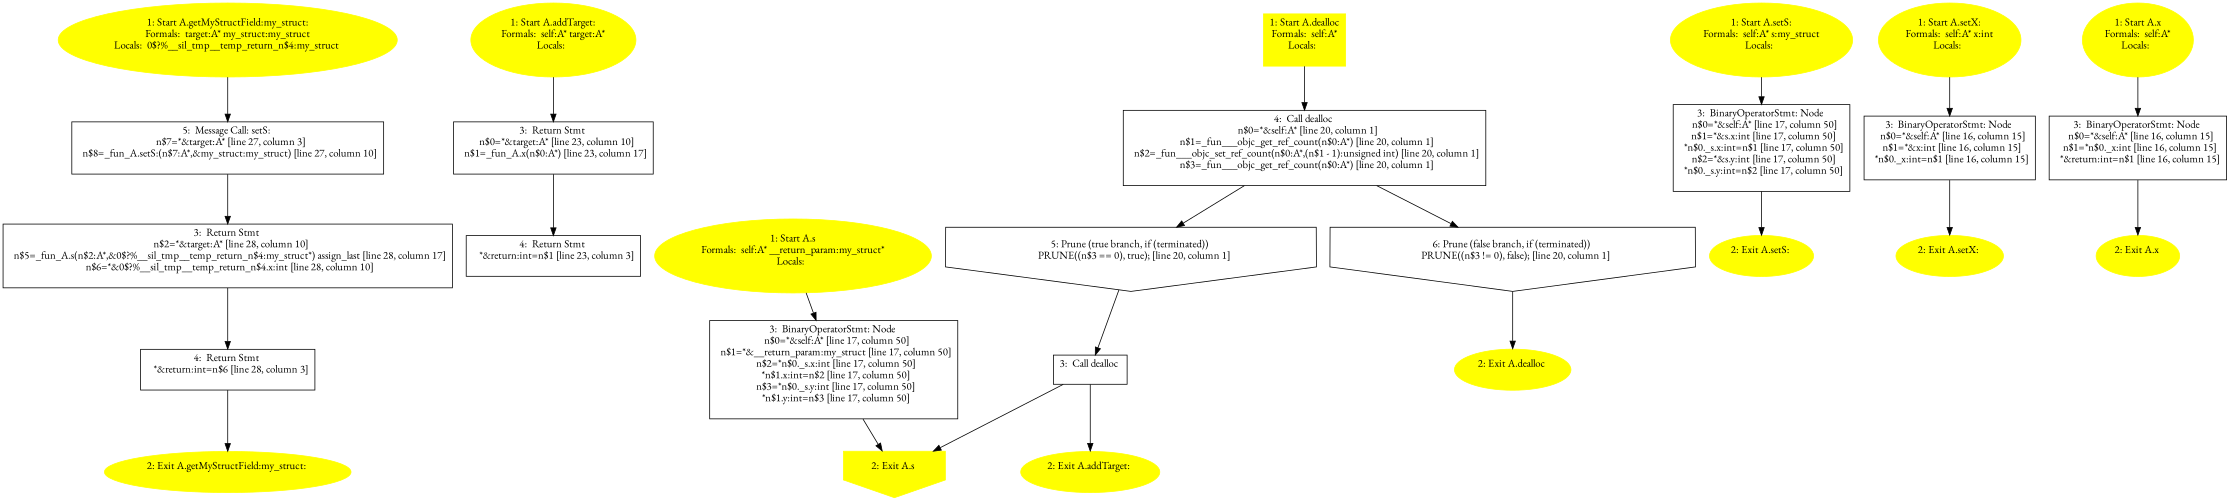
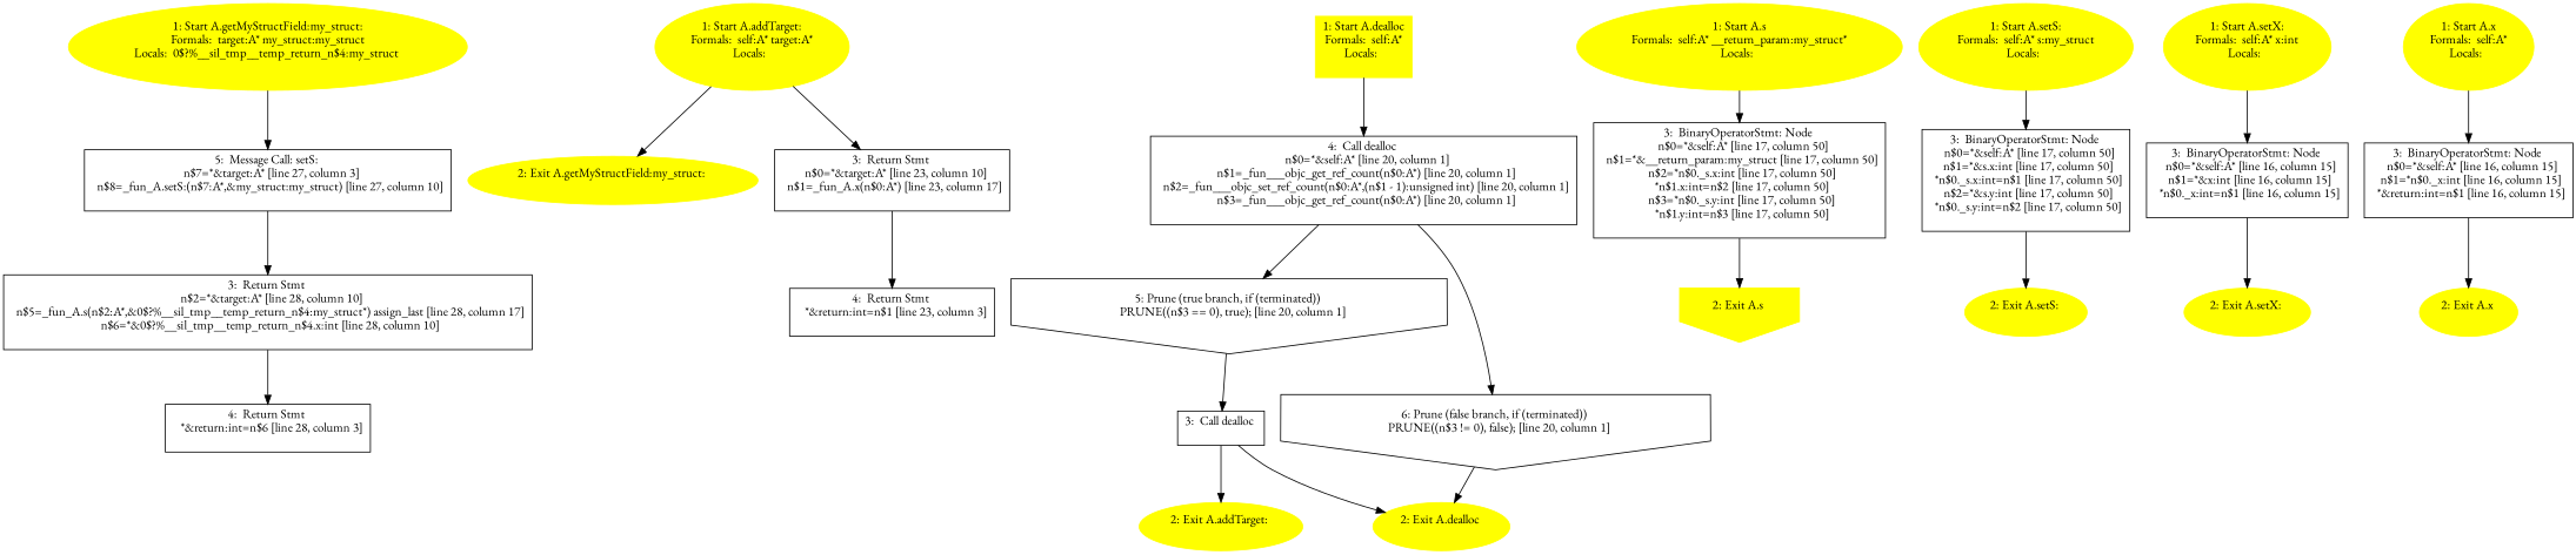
  digraph {
    fontname="EB Garamond"
    node [color=yellow fontname="EB Garamond" style=filled]
    edge [fontname="EB Garamond"]
    n1 [label="1: Start A.getMyStructField:my_struct:\nFormals:  target:A* my_struct:my_struct\nLocals:  0$?%__sil_tmp__temp_return_n$4:my_struct \n  "]
    n2 [label="5:  Message Call: setS: \n   n$7=*&target:A* [line 27, column 3]\n  n$8=_fun_A.setS:(n$7:A*,&my_struct:my_struct) [line 27, column 10]\n " shape=box color="" style=""]
    n3 [label="3:  Return Stmt \n   n$2=*&target:A* [line 28, column 10]\n  n$5=_fun_A.s(n$2:A*,&0$?%__sil_tmp__temp_return_n$4:my_struct*) assign_last [line 28, column 17]\n  n$6=*&0$?%__sil_tmp__temp_return_n$4.x:int [line 28, column 10]\n " shape=box color="" style=""]
    n4 [label="4:  Return Stmt \n   *&return:int=n$6 [line 28, column 3]\n " shape=box color="" style=""]
    n5 [label="2: Exit A.getMyStructField:my_struct: \n  "]
    n6 [label="1: Start A.addTarget:\nFormals:  self:A* target:A*\nLocals:  \n  "]
    n7 [label="3:  Return Stmt \n   n$0=*&target:A* [line 23, column 10]\n  n$1=_fun_A.x(n$0:A*) [line 23, column 17]\n " shape=box color="" style=""]
    n8 [label="4:  Return Stmt \n   *&return:int=n$1 [line 23, column 3]\n " shape=box color="" style=""]
    n9 [label="2: Exit A.addTarget: \n  "]
    n10 [label="1: Start A.dealloc\nFormals:  self:A*\nLocals:  \n  " shape=box]
    n11 [label="4:  Call dealloc \n   n$0=*&self:A* [line 20, column 1]\n  n$1=_fun___objc_get_ref_count(n$0:A*) [line 20, column 1]\n  n$2=_fun___objc_set_ref_count(n$0:A*,(n$1 - 1):unsigned int) [line 20, column 1]\n  n$3=_fun___objc_get_ref_count(n$0:A*) [line 20, column 1]\n " shape=box color="" style=""]
    n12 [label="5: Prune (true branch, if (terminated)) \n   PRUNE((n$3 == 0), true); [line 20, column 1]\n " shape=invhouse color="" style=""]
    n13 [label="6: Prune (false branch, if (terminated)) \n   PRUNE((n$3 != 0), false); [line 20, column 1]\n " shape=invhouse color="" style=""]
    n14 [label="3:  Call dealloc \n  " shape=box color="" style=""]
    n15 [label="2: Exit A.dealloc \n  "]
    n16 [label="1: Start A.s\nFormals:  self:A* __return_param:my_struct*\nLocals:  \n  "]
    n17 [label="3:  BinaryOperatorStmt: Node \n   n$0=*&self:A* [line 17, column 50]\n  n$1=*&__return_param:my_struct [line 17, column 50]\n  n$2=*n$0._s.x:int [line 17, column 50]\n  *n$1.x:int=n$2 [line 17, column 50]\n  n$3=*n$0._s.y:int [line 17, column 50]\n  *n$1.y:int=n$3 [line 17, column 50]\n " shape=box color="" style=""]
    n18 [label="2: Exit A.s \n  " shape=invhouse]
    n19 [label="1: Start A.setS:\nFormals:  self:A* s:my_struct\nLocals:  \n  "]
    n20 [label="3:  BinaryOperatorStmt: Node \n   n$0=*&self:A* [line 17, column 50]\n  n$1=*&s.x:int [line 17, column 50]\n  *n$0._s.x:int=n$1 [line 17, column 50]\n  n$2=*&s.y:int [line 17, column 50]\n  *n$0._s.y:int=n$2 [line 17, column 50]\n " shape=box color="" style=""]
    n21 [label="2: Exit A.setS: \n  "]
    n22 [label="1: Start A.setX:\nFormals:  self:A* x:int\nLocals:  \n  "]
    n23 [label="3:  BinaryOperatorStmt: Node \n   n$0=*&self:A* [line 16, column 15]\n  n$1=*&x:int [line 16, column 15]\n  *n$0._x:int=n$1 [line 16, column 15]\n " shape=box color="" style=""]
    n24 [label="2: Exit A.setX: \n  "]
    n25 [label="1: Start A.x\nFormals:  self:A*\nLocals:  \n  "]
    n26 [label="3:  BinaryOperatorStmt: Node \n   n$0=*&self:A* [line 16, column 15]\n  n$1=*n$0._x:int [line 16, column 15]\n  *&return:int=n$1 [line 16, column 15]\n " shape=box color="" style=""]
    n27 [label="2: Exit A.x \n  "]
    n1 -> n2
    n2 -> n3
    n3 -> n4
-   n4 -> n5
+   n6 -> n5
    n6 -> n7
    n7 -> n8
    n10 -> n11
    n11 -> n12
    n11 -> n13
    n12 -> n14
    n13 -> n15
    n14 -> n9
-   n14 -> n18
+   n14 -> n15
    n16 -> n17
    n17 -> n18
    n19 -> n20
    n20 -> n21
    n22 -> n23
    n23 -> n24
    n25 -> n26
    n26 -> n27
  }
